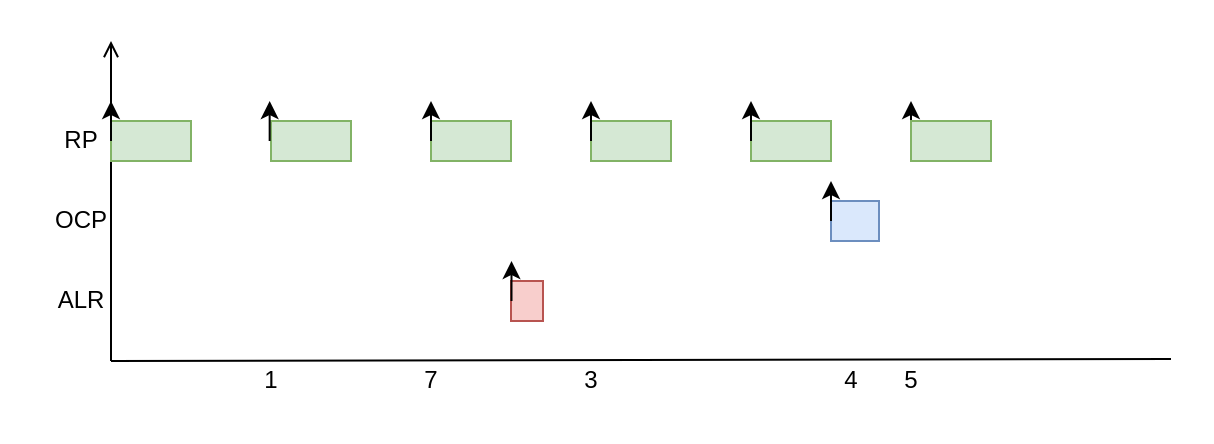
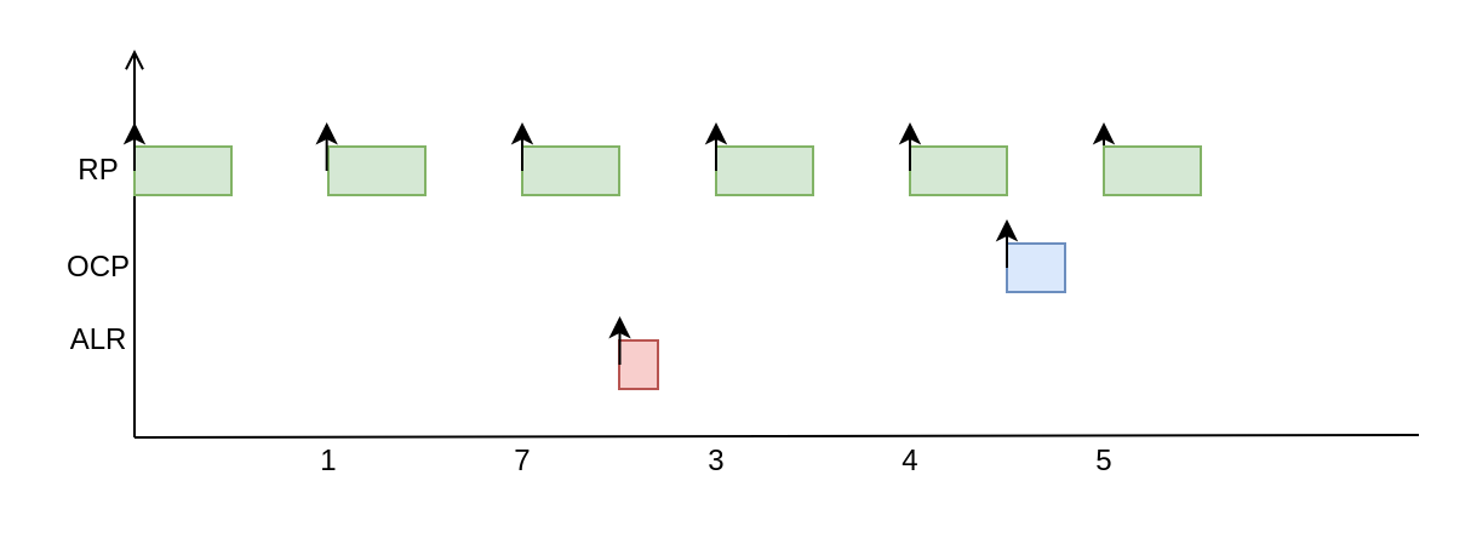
  <mxCell id="0" />
  <mxCell id="1" parent="0" />
  <mxCell id="2" value="" style="endArrow=none;html=1;" edge="1" parent="1"><mxGeometry width="50" height="50" relative="1" as="geometry"><mxPoint x="55" y="180" as="sourcePoint" /><mxPoint x="585" y="179" as="targetPoint" /></mxGeometry></mxCell>
  <mxCell id="3" value="" style="endArrow=open;html=1;endFill=0;" edge="1" parent="1"><mxGeometry width="50" height="50" relative="1" as="geometry"><mxPoint x="55" y="180" as="sourcePoint" /><mxPoint x="55" y="20" as="targetPoint" /></mxGeometry></mxCell>
  <mxCell id="4" value="1" style="text;html=1;align=center;verticalAlign=middle;resizable=0;points=[];;autosize=1;" vertex="1" parent="1"><mxGeometry x="125" y="180" width="20" height="20" as="geometry" /></mxCell>
  <mxCell id="5" value="7" style="text;html=1;align=center;verticalAlign=middle;resizable=0;points=[];;autosize=1;" vertex="1" parent="1"><mxGeometry x="205" y="180" width="20" height="20" as="geometry" /></mxCell>
  <mxCell id="6" value="3" style="text;html=1;align=center;verticalAlign=middle;resizable=0;points=[];;autosize=1;" vertex="1" parent="1"><mxGeometry x="285" y="180" width="20" height="20" as="geometry" /></mxCell>
- <mxCell id="7" value="4" style="text;html=1;align=center;verticalAlign=middle;resizable=0;points=[];;autosize=1;" vertex="1" parent="1"><mxGeometry x="415" y="180" width="20" height="20" as="geometry" /></mxCell>
+ <mxCell id="7" value="4" style="text;html=1;align=center;verticalAlign=middle;resizable=0;points=[];;autosize=1;" vertex="1" parent="1"><mxGeometry x="365" y="180" width="20" height="20" as="geometry" /></mxCell>
  <mxCell id="8" value="5" style="text;html=1;align=center;verticalAlign=middle;resizable=0;points=[];;autosize=1;" vertex="1" parent="1"><mxGeometry x="445" y="180" width="20" height="20" as="geometry" /></mxCell>
- <mxCell id="9" value="ALR" style="text;html=1;align=center;verticalAlign=middle;resizable=0;points=[];;autosize=1;" vertex="1" parent="1"><mxGeometry x="20" y="140" width="40" height="20" as="geometry" /></mxCell>
+ <mxCell id="9" value="ALR" style="text;html=1;align=center;verticalAlign=middle;resizable=0;points=[];;autosize=1;" vertex="1" parent="1"><mxGeometry x="20" y="130" width="40" height="20" as="geometry" /></mxCell>
  <mxCell id="10" value="" style="whiteSpace=wrap;html=1;fillColor=#f8cecc;strokeColor=#b85450;" vertex="1" parent="1"><mxGeometry x="255" y="140" width="16" height="20" as="geometry" /></mxCell>
  <mxCell id="11" value="OCP" style="text;html=1;align=center;verticalAlign=middle;resizable=0;points=[];;autosize=1;" vertex="1" parent="1"><mxGeometry x="20" y="100" width="40" height="20" as="geometry" /></mxCell>
  <mxCell id="12" value="" style="whiteSpace=wrap;html=1;fillColor=#dae8fc;strokeColor=#6c8ebf;" vertex="1" parent="1"><mxGeometry x="415" y="100" width="24" height="20" as="geometry" /></mxCell>
  <mxCell id="13" value="RP" style="text;html=1;align=center;verticalAlign=middle;resizable=0;points=[];;autosize=1;" vertex="1" parent="1"><mxGeometry x="25" y="60" width="30" height="20" as="geometry" /></mxCell>
  <mxCell id="14" value="" style="whiteSpace=wrap;html=1;fillColor=#d5e8d4;strokeColor=#82b366;" vertex="1" parent="1"><mxGeometry x="55" y="60" width="40" height="20" as="geometry" /></mxCell>
  <mxCell id="15" value="" style="whiteSpace=wrap;html=1;fillColor=#d5e8d4;strokeColor=#82b366;" vertex="1" parent="1"><mxGeometry x="135" y="60" width="40" height="20" as="geometry" /></mxCell>
  <mxCell id="16" value="" style="whiteSpace=wrap;html=1;fillColor=#d5e8d4;strokeColor=#82b366;" vertex="1" parent="1"><mxGeometry x="215" y="60" width="40" height="20" as="geometry" /></mxCell>
  <mxCell id="17" value="" style="whiteSpace=wrap;html=1;fillColor=#d5e8d4;strokeColor=#82b366;" vertex="1" parent="1"><mxGeometry x="295" y="60" width="40" height="20" as="geometry" /></mxCell>
  <mxCell id="18" value="" style="endArrow=classic;html=1;strokeWidth=1;endFill=1;" edge="1" parent="1"><mxGeometry width="50" height="50" relative="1" as="geometry"><mxPoint x="55" y="70" as="sourcePoint" /><mxPoint x="55" y="50" as="targetPoint" /></mxGeometry></mxCell>
  <mxCell id="19" value="" style="endArrow=classic;html=1;strokeWidth=1;endFill=1;" edge="1" parent="1"><mxGeometry width="50" height="50" relative="1" as="geometry"><mxPoint x="134.33" y="70" as="sourcePoint" /><mxPoint x="134.33" y="50" as="targetPoint" /></mxGeometry></mxCell>
  <mxCell id="20" value="" style="endArrow=classic;html=1;strokeWidth=1;endFill=1;" edge="1" parent="1"><mxGeometry width="50" height="50" relative="1" as="geometry"><mxPoint x="215" y="70" as="sourcePoint" /><mxPoint x="215" y="50" as="targetPoint" /></mxGeometry></mxCell>
  <mxCell id="21" value="" style="endArrow=classic;html=1;strokeWidth=1;endFill=1;" edge="1" parent="1"><mxGeometry width="50" height="50" relative="1" as="geometry"><mxPoint x="295" y="70" as="sourcePoint" /><mxPoint x="295" y="50" as="targetPoint" /></mxGeometry></mxCell>
  <mxCell id="22" value="" style="whiteSpace=wrap;html=1;fillColor=#d5e8d4;strokeColor=#82b366;" vertex="1" parent="1"><mxGeometry x="375" y="60" width="40" height="20" as="geometry" /></mxCell>
  <mxCell id="23" value="" style="endArrow=classic;html=1;strokeWidth=1;endFill=1;" edge="1" parent="1"><mxGeometry width="50" height="50" relative="1" as="geometry"><mxPoint x="375" y="70" as="sourcePoint" /><mxPoint x="375" y="50" as="targetPoint" /></mxGeometry></mxCell>
  <mxCell id="24" value="" style="endArrow=classic;html=1;strokeWidth=1;endFill=1;" edge="1" parent="1"><mxGeometry width="50" height="50" relative="1" as="geometry"><mxPoint x="455" y="70" as="sourcePoint" /><mxPoint x="455" y="50" as="targetPoint" /></mxGeometry></mxCell>
  <mxCell id="25" value="" style="whiteSpace=wrap;html=1;fillColor=#d5e8d4;strokeColor=#82b366;" vertex="1" parent="1"><mxGeometry x="455" y="60" width="40" height="20" as="geometry" /></mxCell>
  <mxCell id="26" value="" style="endArrow=classic;html=1;strokeWidth=1;endFill=1;" edge="1" parent="1"><mxGeometry width="50" height="50" relative="1" as="geometry"><mxPoint x="415" y="110" as="sourcePoint" /><mxPoint x="415" y="90" as="targetPoint" /></mxGeometry></mxCell>
  <mxCell id="27" value="" style="endArrow=classic;html=1;strokeWidth=1;endFill=1;" edge="1" parent="1"><mxGeometry width="50" height="50" relative="1" as="geometry"><mxPoint x="255.25" y="150" as="sourcePoint" /><mxPoint x="255.25" y="130" as="targetPoint" /></mxGeometry></mxCell>
